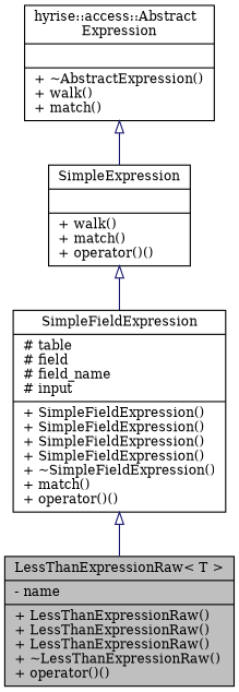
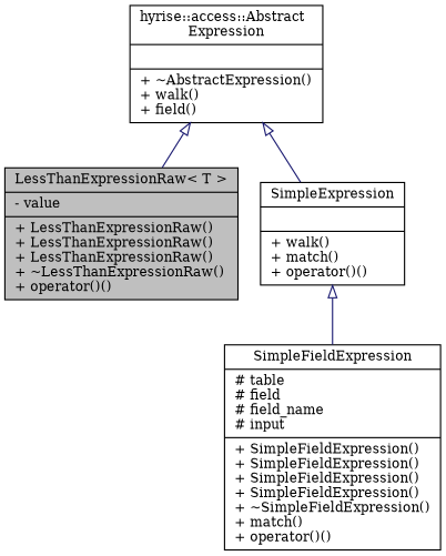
  digraph {
    fontname="DejaVu Serif"
    node [color=black fillcolor=white fontname="DejaVu Serif" fontsize=11 shape=record style=filled]
    edge [arrowtail=onormal color=midnightblue dir=back fontname="DejaVu Serif" fontsize=11 labelfontname=Helvetica labelfontsize=11 style=solid]
-   n1 [fillcolor=grey75 fontcolor=black height=0.2 label="{LessThanExpressionRaw\< T \>\n|- name\l|+ LessThanExpressionRaw()\l+ LessThanExpressionRaw()\l+ LessThanExpressionRaw()\l+ ~LessThanExpressionRaw()\l+ operator()()\l}" width=0.4]
+   n1 [fillcolor=grey75 fontcolor=black height=0.2 label="{LessThanExpressionRaw\< T \>\n|- value\l|+ LessThanExpressionRaw()\l+ LessThanExpressionRaw()\l+ LessThanExpressionRaw()\l+ ~LessThanExpressionRaw()\l+ operator()()\l}" width=0.4]
    n2 [height=0.2 label="{SimpleFieldExpression\n|# table\l# field\l# field_name\l# input\l|+ SimpleFieldExpression()\l+ SimpleFieldExpression()\l+ SimpleFieldExpression()\l+ SimpleFieldExpression()\l+ ~SimpleFieldExpression()\l+ match()\l+ operator()()\l}" width=0.4]
    n3 [height=0.2 label="{SimpleExpression\n||+ walk()\l+ match()\l+ operator()()\l}" width=0.4]
-   n4 [height=0.2 label="{hyrise::access::Abstract\lExpression\n||+ ~AbstractExpression()\l+ walk()\l+ match()\l}" width=0.4]
-   n2 -> n1
+   n4 [height=0.2 label="{hyrise::access::Abstract\lExpression\n||+ ~AbstractExpression()\l+ walk()\l+ field()\l}" width=0.4]
+   n4 -> n1
    n3 -> n2
    n4 -> n3
  }
